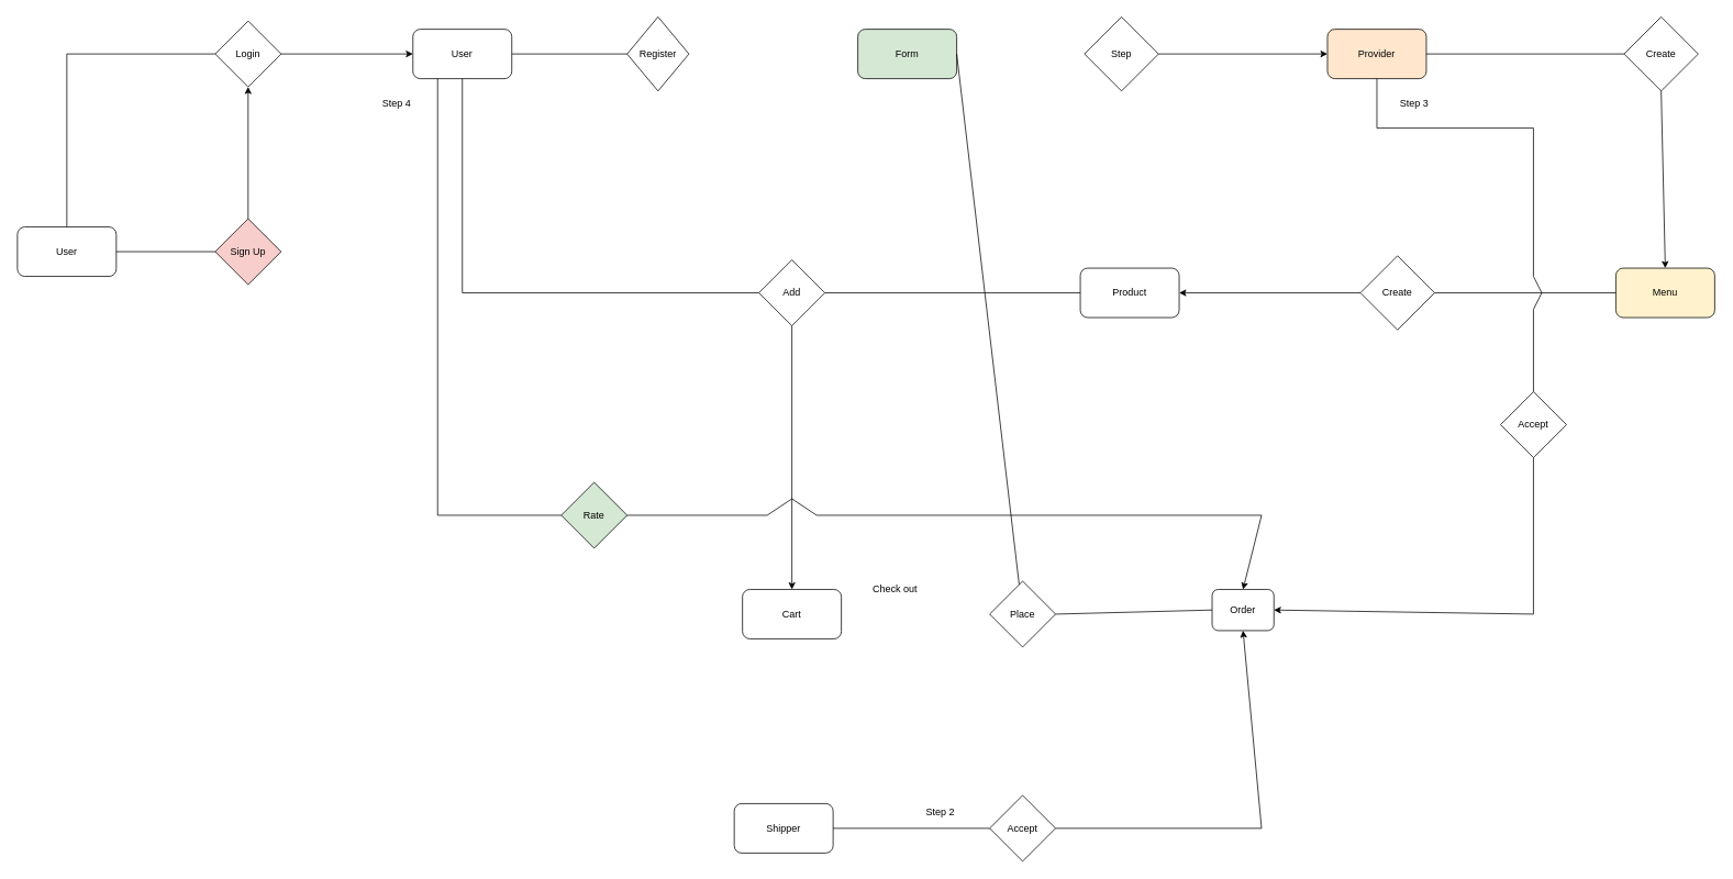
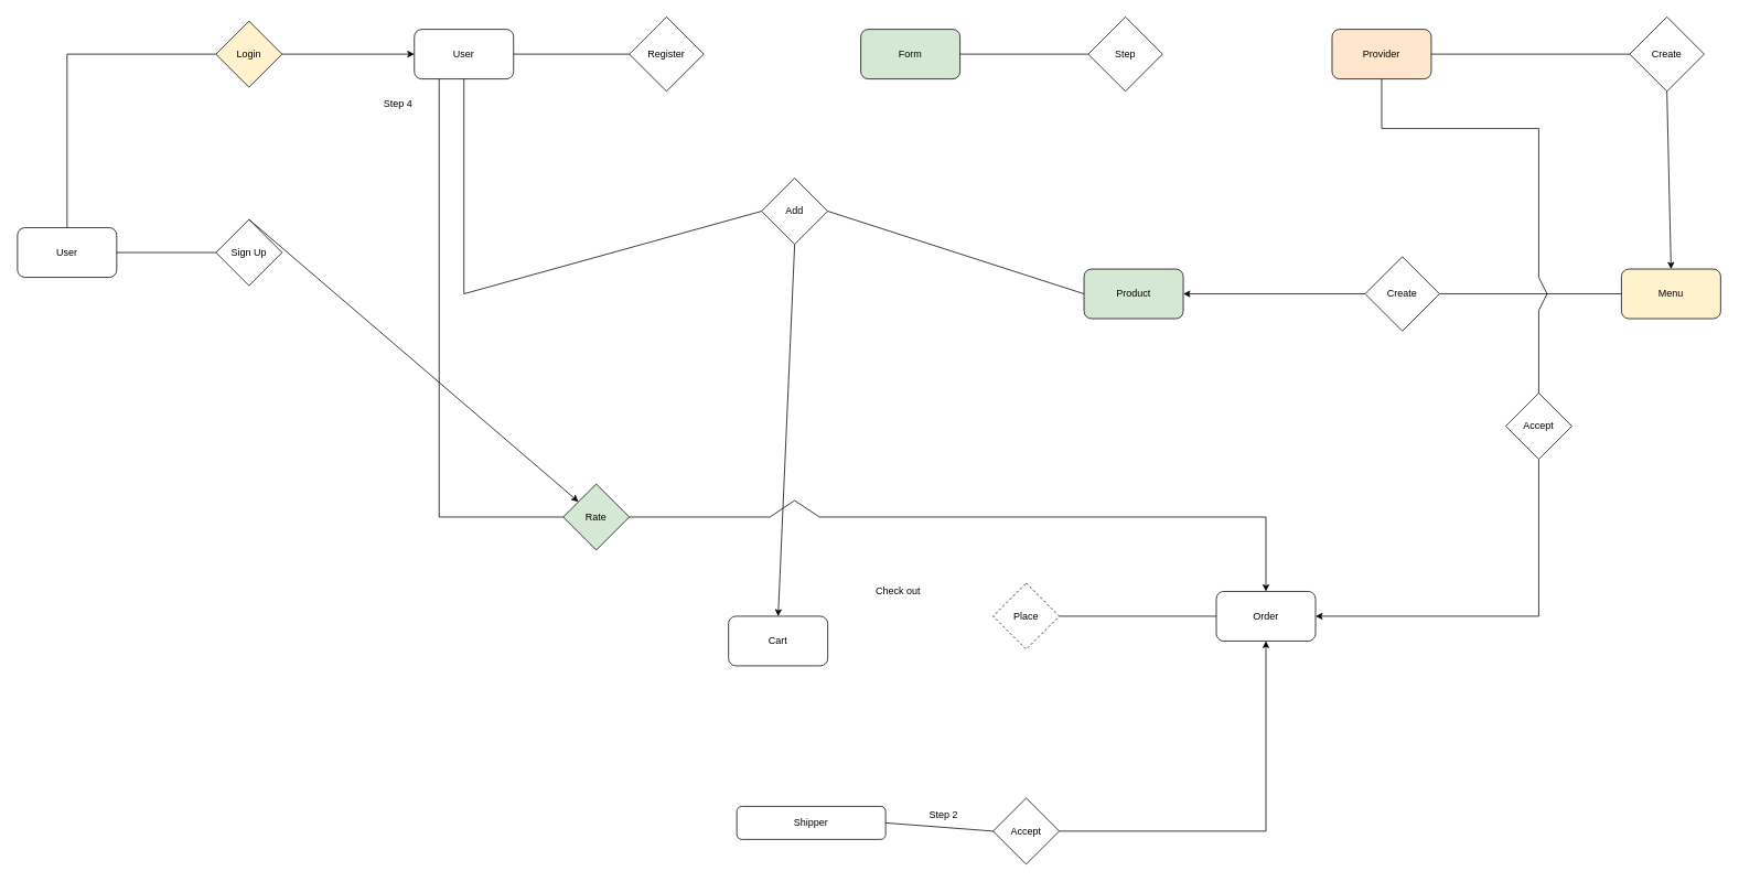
  <mxCell id="0" />
  <mxCell id="1" parent="0" />
  <mxCell id="2" value="User" style="rounded=1;whiteSpace=wrap;html=1;" parent="1" vertex="1"><mxGeometry x="20" y="275" width="120" height="60" as="geometry" /></mxCell>
  <mxCell id="3" value="User" style="rounded=1;whiteSpace=wrap;html=1;" parent="1" vertex="1"><mxGeometry x="500" y="35" width="120" height="60" as="geometry" /></mxCell>
- <mxCell id="4" value="Login" style="rhombus;whiteSpace=wrap;html=1;" parent="1" vertex="1"><mxGeometry x="260" width="80" height="80" as="geometry" y="25" /></mxCell>
+ <mxCell id="4" value="Login" style="rhombus;whiteSpace=wrap;html=1;fillColor=#fff2cc;" parent="1" vertex="1"><mxGeometry x="260" width="80" height="80" as="geometry" y="25" /></mxCell>
  <mxCell id="5" value="" style="endArrow=none;html=1;rounded=0;exitX=0.5;exitY=0;exitDx=0;exitDy=0;entryX=0;entryY=0.5;entryDx=0;entryDy=0;" parent="1" source="2" target="4" edge="1"><mxGeometry width="50" height="50" relative="1" as="geometry"><mxPoint x="230" y="185" as="sourcePoint" /><mxPoint x="280" y="135" as="targetPoint" /><Array as="points"><mxPoint x="80" y="65" /></Array></mxGeometry></mxCell>
  <mxCell id="6" value="" style="endArrow=classic;html=1;rounded=0;entryX=0;entryY=0.5;entryDx=0;entryDy=0;" parent="1" target="3" edge="1"><mxGeometry width="50" height="50" relative="1" as="geometry"><mxPoint x="340" y="65" as="sourcePoint" /><mxPoint x="340" y="55" as="targetPoint" /></mxGeometry></mxCell>
- <mxCell id="7" value="Sign Up" style="rhombus;whiteSpace=wrap;html=1;fillColor=#f8cecc;" parent="1" vertex="1"><mxGeometry x="260" y="265" width="80" height="80" as="geometry" /></mxCell>
- <mxCell id="8" value="" style="endArrow=classic;html=1;rounded=0;entryX=0.5;entryY=1;entryDx=0;entryDy=0;exitX=0.5;exitY=0;exitDx=0;exitDy=0;" parent="1" source="7" target="4" edge="1"><mxGeometry width="50" height="50" relative="1" as="geometry"><mxPoint x="280" y="265" as="sourcePoint" /><mxPoint x="330" y="215" as="targetPoint" /></mxGeometry></mxCell>
+ <mxCell id="7" value="Sign Up" style="rhombus;whiteSpace=wrap;html=1;" parent="1" vertex="1"><mxGeometry x="260" y="265" width="80" height="80" as="geometry" /></mxCell>
+ <mxCell id="8" value="" style="endArrow=classic;html=1;rounded=0;exitX=0.5;exitY=0;exitDx=0;exitDy=0;" parent="1" source="7" target="44" edge="1"><mxGeometry width="50" height="50" relative="1" as="geometry"><mxPoint x="280" y="265" as="sourcePoint" /><mxPoint x="330" y="215" as="targetPoint" /></mxGeometry></mxCell>
  <mxCell id="9" value="" style="endArrow=none;html=1;rounded=0;exitX=1;exitY=0.5;exitDx=0;exitDy=0;entryX=0;entryY=0.5;entryDx=0;entryDy=0;" parent="1" source="2" target="7" edge="1"><mxGeometry width="50" height="50" relative="1" as="geometry"><mxPoint x="280" y="265" as="sourcePoint" /><mxPoint x="330" y="215" as="targetPoint" /></mxGeometry></mxCell>
  <mxCell id="10" value="Form" style="rounded=1;whiteSpace=wrap;html=1;fillColor=#d5e8d4;" parent="1" vertex="1"><mxGeometry x="1040" y="35" width="120" height="60" as="geometry" /></mxCell>
- <mxCell id="11" value="Register" style="rhombus;whiteSpace=wrap;html=1;" parent="1" vertex="1"><mxGeometry x="760" y="20" width="75" height="90" as="geometry" /></mxCell>
+ <mxCell id="11" value="Register" style="rhombus;whiteSpace=wrap;html=1;" parent="1" vertex="1"><mxGeometry x="760" y="20" width="90" height="90" as="geometry" /></mxCell>
  <mxCell id="12" value="" style="endArrow=none;html=1;rounded=0;exitX=1;exitY=0.5;exitDx=0;exitDy=0;entryX=0;entryY=0.5;entryDx=0;entryDy=0;" parent="1" source="3" target="11" edge="1"><mxGeometry width="50" height="50" relative="1" as="geometry"><mxPoint x="730" y="105" as="sourcePoint" /><mxPoint x="780" y="55" as="targetPoint" /></mxGeometry></mxCell>
  <mxCell id="13" value="Provider" style="rounded=1;whiteSpace=wrap;html=1;fillColor=#ffe6cc;" parent="1" vertex="1"><mxGeometry x="1610" y="35" width="120" height="60" as="geometry" /></mxCell>
  <mxCell id="14" value="Step" style="rhombus;whiteSpace=wrap;html=1;" parent="1" vertex="1"><mxGeometry x="1315" y="20" width="90" height="90" as="geometry" /></mxCell>
- <mxCell id="15" value="" style="endArrow=none;html=1;rounded=0;exitX=1;exitY=0.5;exitDx=0;exitDy=0;" parent="1" source="10" target="30" edge="1"><mxGeometry width="50" height="50" relative="1" as="geometry"><mxPoint x="1290" y="75" as="sourcePoint" /><mxPoint x="1340" as="targetPoint" y="25" /></mxGeometry></mxCell>
- <mxCell id="16" value="" style="endArrow=classic;html=1;rounded=0;entryX=0;entryY=0.5;entryDx=0;entryDy=0;exitX=1;exitY=0.5;exitDx=0;exitDy=0;" parent="1" source="14" target="13" edge="1"><mxGeometry width="50" height="50" relative="1" as="geometry"><mxPoint x="1410" y="65" as="sourcePoint" /><mxPoint x="1340" as="targetPoint" y="25" /><Array as="points" /></mxGeometry></mxCell>
+ <mxCell id="15" value="" style="endArrow=none;html=1;rounded=0;exitX=1;exitY=0.5;exitDx=0;exitDy=0;entryX=0;entryY=0.5;entryDx=0;entryDy=0;" parent="1" source="10" target="14" edge="1"><mxGeometry width="50" height="50" relative="1" as="geometry"><mxPoint x="1290" y="75" as="sourcePoint" /><mxPoint x="1340" as="targetPoint" y="25" /></mxGeometry></mxCell>
  <mxCell id="17" value="Menu" style="rounded=1;whiteSpace=wrap;html=1;fillColor=#fff2cc;" parent="1" vertex="1"><mxGeometry x="1960" y="325" width="120" height="60" as="geometry" /></mxCell>
  <mxCell id="18" value="Create" style="rhombus;whiteSpace=wrap;html=1;" parent="1" vertex="1"><mxGeometry x="1970" y="20" width="90" height="90" as="geometry" /></mxCell>
  <mxCell id="19" value="" style="endArrow=none;html=1;rounded=0;exitX=1;exitY=0.5;exitDx=0;exitDy=0;entryX=0;entryY=0.5;entryDx=0;entryDy=0;" parent="1" source="13" target="18" edge="1"><mxGeometry width="50" height="50" relative="1" as="geometry"><mxPoint x="1890" y="55" as="sourcePoint" /><mxPoint x="1940" y="5" as="targetPoint" /></mxGeometry></mxCell>
  <mxCell id="20" value="" style="endArrow=classic;html=1;rounded=0;exitX=0.5;exitY=1;exitDx=0;exitDy=0;entryX=0.5;entryY=0;entryDx=0;entryDy=0;" parent="1" source="18" target="17" edge="1"><mxGeometry width="50" height="50" relative="1" as="geometry"><mxPoint x="1890" y="55" as="sourcePoint" /><mxPoint x="2040" y="215" as="targetPoint" /></mxGeometry></mxCell>
  <mxCell id="21" value="Create" style="rhombus;whiteSpace=wrap;html=1;" parent="1" vertex="1"><mxGeometry x="1650" y="310" width="90" height="90" as="geometry" /></mxCell>
- <mxCell id="22" value="Product" style="rounded=1;whiteSpace=wrap;html=1;" parent="1" vertex="1"><mxGeometry x="1310" y="325" width="120" height="60" as="geometry" /></mxCell>
+ <mxCell id="22" value="Product" style="rounded=1;whiteSpace=wrap;html=1;fillColor=#d5e8d4;" parent="1" vertex="1"><mxGeometry x="1310" y="325" width="120" height="60" as="geometry" /></mxCell>
  <mxCell id="23" value="" style="endArrow=classic;html=1;rounded=0;exitX=0;exitY=0.5;exitDx=0;exitDy=0;entryX=1;entryY=0.5;entryDx=0;entryDy=0;" parent="1" source="21" target="22" edge="1"><mxGeometry width="50" height="50" relative="1" as="geometry"><mxPoint x="2200" y="365" as="sourcePoint" /><mxPoint x="1440" y="365" as="targetPoint" /></mxGeometry></mxCell>
  <mxCell id="24" value="" style="endArrow=none;html=1;rounded=0;entryX=0;entryY=0.5;entryDx=0;entryDy=0;exitX=1;exitY=0.5;exitDx=0;exitDy=0;" parent="1" source="21" target="17" edge="1"><mxGeometry width="50" height="50" relative="1" as="geometry"><mxPoint x="1905" y="635" as="sourcePoint" /><mxPoint x="1845" y="495" as="targetPoint" /></mxGeometry></mxCell>
- <mxCell id="25" value="Cart" style="rounded=1;whiteSpace=wrap;html=1;" parent="1" vertex="1"><mxGeometry x="900" y="715" width="120" height="60" as="geometry" /></mxCell>
+ <mxCell id="25" value="Cart" style="rounded=1;whiteSpace=wrap;html=1;" parent="1" vertex="1"><mxGeometry x="880" y="745" width="120" height="60" as="geometry" /></mxCell>
  <mxCell id="26" value="" style="endArrow=none;html=1;rounded=0;exitX=0.5;exitY=1;exitDx=0;exitDy=0;entryX=0;entryY=0.5;entryDx=0;entryDy=0;" parent="1" source="3" target="27" edge="1"><mxGeometry width="50" height="50" relative="1" as="geometry"><mxPoint x="600" y="145" as="sourcePoint" /><mxPoint x="1050" y="285" as="targetPoint" /><Array as="points"><mxPoint x="560" y="355" /></Array></mxGeometry></mxCell>
- <mxCell id="27" value="Add" style="rhombus;whiteSpace=wrap;html=1;" parent="1" vertex="1"><mxGeometry x="920" y="315" width="80" height="80" as="geometry" /></mxCell>
+ <mxCell id="27" value="Add" style="rhombus;whiteSpace=wrap;html=1;" parent="1" vertex="1"><mxGeometry x="920" y="215" width="80" height="80" as="geometry" /></mxCell>
  <mxCell id="28" value="" style="endArrow=none;html=1;rounded=0;exitX=1;exitY=0.5;exitDx=0;exitDy=0;" parent="1" source="27" edge="1"><mxGeometry width="50" height="50" relative="1" as="geometry"><mxPoint x="1000" y="345" as="sourcePoint" /><mxPoint x="1310" y="355" as="targetPoint" /></mxGeometry></mxCell>
  <mxCell id="29" value="" style="endArrow=classic;html=1;rounded=0;entryX=0.5;entryY=0;entryDx=0;entryDy=0;exitX=0.5;exitY=1;exitDx=0;exitDy=0;" parent="1" source="27" target="25" edge="1"><mxGeometry width="50" height="50" relative="1" as="geometry"><mxPoint x="980" y="475" as="sourcePoint" /><mxPoint x="1030" y="425" as="targetPoint" /></mxGeometry></mxCell>
- <mxCell id="30" value="Place" style="rhombus;whiteSpace=wrap;html=1;" parent="1" vertex="1"><mxGeometry x="1200" y="705" width="80" height="80" as="geometry" /></mxCell>
- <mxCell id="31" value="Order" style="rounded=1;whiteSpace=wrap;html=1;" parent="1" vertex="1"><mxGeometry x="1470" y="715" width="75" height="50" as="geometry" /></mxCell>
+ <mxCell id="30" value="Place" style="rhombus;whiteSpace=wrap;html=1;dashed=1;" parent="1" vertex="1"><mxGeometry x="1200" y="705" width="80" height="80" as="geometry" /></mxCell>
+ <mxCell id="31" value="Order" style="rounded=1;whiteSpace=wrap;html=1;" parent="1" vertex="1"><mxGeometry x="1470" y="715" width="120" height="60" as="geometry" /></mxCell>
  <mxCell id="32" value="" style="endArrow=none;html=1;rounded=0;entryX=0;entryY=0.5;entryDx=0;entryDy=0;exitX=1;exitY=0.5;exitDx=0;exitDy=0;" parent="1" source="30" target="31" edge="1"><mxGeometry width="50" height="50" relative="1" as="geometry"><mxPoint x="1230" y="685" as="sourcePoint" /><mxPoint x="1280" y="635" as="targetPoint" /></mxGeometry></mxCell>
  <mxCell id="33" value="Check out" style="text;html=1;align=center;verticalAlign=middle;resizable=0;points=[];autosize=1;strokeColor=none;fillColor=none;" parent="1" vertex="1"><mxGeometry x="1050" y="705" width="70" height="20" as="geometry" /></mxCell>
- <mxCell id="34" value="Shipper" style="rounded=1;whiteSpace=wrap;html=1;" parent="1" vertex="1"><mxGeometry x="890" y="975" width="120" height="60" as="geometry" /></mxCell>
+ <mxCell id="34" value="Shipper" style="rounded=1;whiteSpace=wrap;html=1;" parent="1" vertex="1"><mxGeometry x="890" y="975" width="180" height="40" as="geometry" /></mxCell>
  <mxCell id="35" value="Accept" style="rhombus;whiteSpace=wrap;html=1;" parent="1" vertex="1"><mxGeometry x="1200" y="965" width="80" height="80" as="geometry" /></mxCell>
  <mxCell id="36" value="" style="endArrow=none;html=1;rounded=0;exitX=1;exitY=0.5;exitDx=0;exitDy=0;entryX=0;entryY=0.5;entryDx=0;entryDy=0;" parent="1" source="34" target="35" edge="1"><mxGeometry width="50" height="50" relative="1" as="geometry"><mxPoint x="1210" y="885" as="sourcePoint" /><mxPoint x="1260" y="835" as="targetPoint" /></mxGeometry></mxCell>
  <mxCell id="37" value="" style="endArrow=classic;html=1;rounded=0;entryX=0.5;entryY=1;entryDx=0;entryDy=0;exitX=1;exitY=0.5;exitDx=0;exitDy=0;" parent="1" source="35" target="31" edge="1"><mxGeometry width="50" height="50" relative="1" as="geometry"><mxPoint x="1200" y="895" as="sourcePoint" /><mxPoint x="1250" y="845" as="targetPoint" /><Array as="points"><mxPoint x="1530" y="1005" /></Array></mxGeometry></mxCell>
  <mxCell id="38" value="Accept" style="rhombus;whiteSpace=wrap;html=1;" parent="1" vertex="1"><mxGeometry x="1820" y="475" width="80" height="80" as="geometry" /></mxCell>
  <mxCell id="39" value="" style="endArrow=none;html=1;rounded=0;entryX=0.5;entryY=1;entryDx=0;entryDy=0;exitX=0.5;exitY=0;exitDx=0;exitDy=0;" parent="1" source="38" target="13" edge="1"><mxGeometry width="50" height="50" relative="1" as="geometry"><mxPoint x="1860" y="435" as="sourcePoint" /><mxPoint x="1520" y="475" as="targetPoint" /><Array as="points"><mxPoint x="1860" y="375" /><mxPoint x="1870" y="355" /><mxPoint x="1860" y="335" /><mxPoint x="1860" y="155" /><mxPoint x="1670" y="155" /></Array></mxGeometry></mxCell>
  <mxCell id="40" value="" style="endArrow=classic;html=1;rounded=0;entryX=1;entryY=0.5;entryDx=0;entryDy=0;exitX=0.5;exitY=1;exitDx=0;exitDy=0;" parent="1" source="38" target="31" edge="1"><mxGeometry width="50" height="50" relative="1" as="geometry"><mxPoint x="1440" y="655" as="sourcePoint" /><mxPoint x="1490" y="605" as="targetPoint" /><Array as="points"><mxPoint x="1860" y="745" /></Array></mxGeometry></mxCell>
  <mxCell id="41" value="Step 2" style="text;html=1;align=center;verticalAlign=middle;resizable=0;points=[];autosize=1;strokeColor=none;fillColor=none;" parent="1" vertex="1"><mxGeometry x="1115" y="975" width="50" height="20" as="geometry" /></mxCell>
- <mxCell id="42" value="Step 3" style="text;html=1;align=center;verticalAlign=middle;resizable=0;points=[];autosize=1;strokeColor=none;fillColor=none;" parent="1" vertex="1"><mxGeometry x="1690" y="115" width="50" height="20" as="geometry" /></mxCell>
  <mxCell id="43" value="" style="endArrow=none;html=1;rounded=0;entryX=0.25;entryY=1;entryDx=0;entryDy=0;exitX=0;exitY=0.5;exitDx=0;exitDy=0;" parent="1" source="44" target="3" edge="1"><mxGeometry width="50" height="50" relative="1" as="geometry"><mxPoint x="510" y="545" as="sourcePoint" /><mxPoint x="850" y="355" as="targetPoint" /><Array as="points"><mxPoint x="530" y="625" /></Array></mxGeometry></mxCell>
  <mxCell id="44" value="Rate" style="rhombus;whiteSpace=wrap;html=1;fillColor=#d5e8d4;" parent="1" vertex="1"><mxGeometry x="680" y="585" width="80" height="80" as="geometry" /></mxCell>
  <mxCell id="45" value="" style="endArrow=classic;html=1;rounded=0;entryX=0.5;entryY=0;entryDx=0;entryDy=0;exitX=1;exitY=0.5;exitDx=0;exitDy=0;" parent="1" source="44" target="31" edge="1"><mxGeometry width="50" height="50" relative="1" as="geometry"><mxPoint x="1190" y="635" as="sourcePoint" /><mxPoint x="1240" y="585" as="targetPoint" /><Array as="points"><mxPoint x="930" y="625" /><mxPoint x="960" y="605" /><mxPoint x="990" y="625" /><mxPoint x="1530" y="625" /></Array></mxGeometry></mxCell>
  <mxCell id="46" value="Step 4" style="text;html=1;align=center;verticalAlign=middle;resizable=0;points=[];autosize=1;strokeColor=none;fillColor=none;" parent="1" vertex="1"><mxGeometry x="455" y="115" width="50" height="20" as="geometry" /></mxCell>
